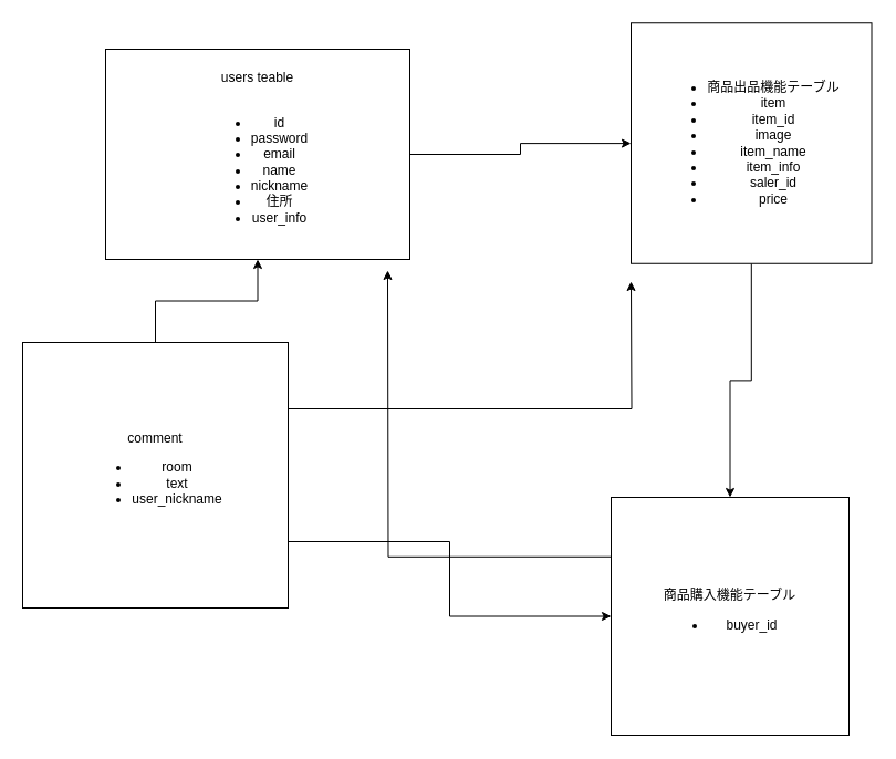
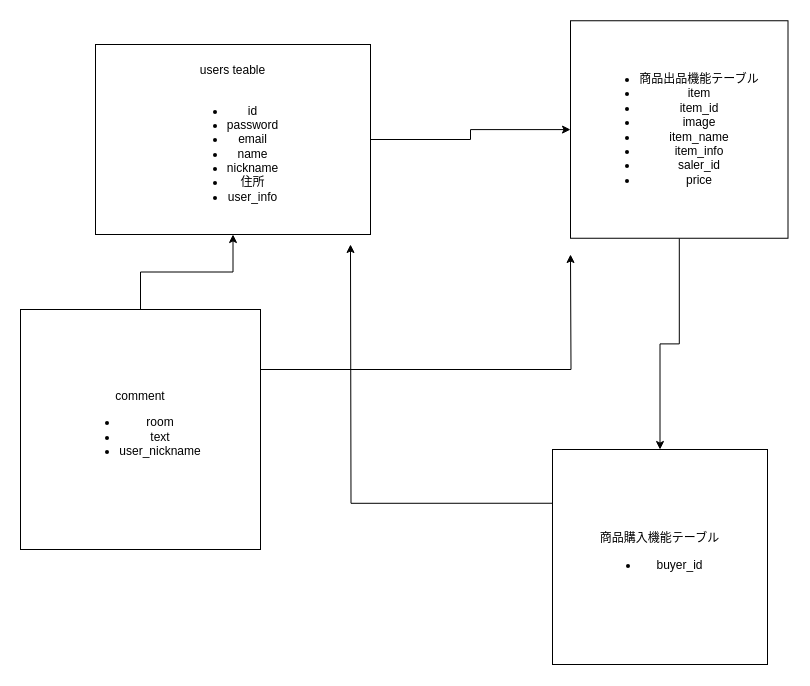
  <mxCell id="0" />
  <mxCell id="1" parent="0" />
  <mxCell id="2" style="edgeStyle=orthogonalEdgeStyle;rounded=0;orthogonalLoop=1;jettySize=auto;html=1;exitX=1;exitY=0.5;exitDx=0;exitDy=0;" edge="1" parent="1" source="3" target="5"><mxGeometry relative="1" as="geometry"><mxPoint x="610" y="129" as="targetPoint" /></mxGeometry></mxCell>
  <mxCell id="3" value="users teable&lt;br&gt;&lt;br&gt;&lt;ul&gt;&lt;li&gt;id&lt;/li&gt;&lt;li&gt;password&lt;/li&gt;&lt;li&gt;email&lt;/li&gt;&lt;li&gt;name&lt;/li&gt;&lt;li&gt;nickname&lt;/li&gt;&lt;li&gt;住所&lt;/li&gt;&lt;li&gt;user_info&lt;/li&gt;&lt;/ul&gt;" style="whiteSpace=wrap;html=1;" vertex="1" parent="1"><mxGeometry x="95" y="44" width="275" height="190" as="geometry" /></mxCell>
  <mxCell id="4" style="edgeStyle=orthogonalEdgeStyle;rounded=0;orthogonalLoop=1;jettySize=auto;html=1;entryX=0.5;entryY=0;entryDx=0;entryDy=0;" edge="1" parent="1" source="5" target="7"><mxGeometry relative="1" as="geometry" /></mxCell>
  <mxCell id="5" value="&lt;ul&gt;&lt;li&gt;&lt;span&gt;商品出品機能テーブル&lt;/span&gt;&lt;/li&gt;&lt;li&gt;&lt;span&gt;item&lt;/span&gt;&lt;/li&gt;&lt;li&gt;&lt;span&gt;item_id&lt;/span&gt;&lt;/li&gt;&lt;li&gt;&lt;span&gt;image&lt;/span&gt;&lt;/li&gt;&lt;li&gt;&lt;span&gt;item_name&lt;/span&gt;&lt;/li&gt;&lt;li&gt;&lt;span&gt;item_info&lt;/span&gt;&lt;/li&gt;&lt;li&gt;&lt;span&gt;saler_id&lt;/span&gt;&lt;/li&gt;&lt;li&gt;&lt;span&gt;price&lt;/span&gt;&lt;/li&gt;&lt;/ul&gt;" style="whiteSpace=wrap;html=1;aspect=fixed;align=center;" vertex="1" parent="1"><mxGeometry x="570" y="20.25" width="217.5" height="217.5" as="geometry" /></mxCell>
  <mxCell id="6" style="edgeStyle=orthogonalEdgeStyle;rounded=0;orthogonalLoop=1;jettySize=auto;html=1;exitX=0;exitY=0.25;exitDx=0;exitDy=0;" edge="1" parent="1" source="7"><mxGeometry relative="1" as="geometry"><mxPoint x="350" y="244" as="targetPoint" /></mxGeometry></mxCell>
  <mxCell id="7" value="商品購入機能テーブル&lt;br&gt;&lt;ul&gt;&lt;li&gt;buyer_id&lt;/li&gt;&lt;/ul&gt;" style="whiteSpace=wrap;html=1;aspect=fixed;align=center;" vertex="1" parent="1"><mxGeometry x="552" y="449" width="215" height="215" as="geometry" /></mxCell>
  <mxCell id="8" style="edgeStyle=orthogonalEdgeStyle;rounded=0;orthogonalLoop=1;jettySize=auto;html=1;exitX=1;exitY=0.25;exitDx=0;exitDy=0;" edge="1" parent="1" source="11"><mxGeometry relative="1" as="geometry"><mxPoint x="570" y="254" as="targetPoint" /></mxGeometry></mxCell>
  <mxCell id="9" style="edgeStyle=orthogonalEdgeStyle;rounded=0;orthogonalLoop=1;jettySize=auto;html=1;exitX=0.5;exitY=0;exitDx=0;exitDy=0;entryX=0.5;entryY=1;entryDx=0;entryDy=0;" edge="1" parent="1" source="11" target="3"><mxGeometry relative="1" as="geometry" /></mxCell>
- <mxCell id="10" style="edgeStyle=orthogonalEdgeStyle;rounded=0;orthogonalLoop=1;jettySize=auto;html=1;exitX=1;exitY=0.75;exitDx=0;exitDy=0;" edge="1" parent="1" source="11" target="7"><mxGeometry relative="1" as="geometry" /></mxCell>
  <mxCell id="11" value="comment&lt;br&gt;&lt;ul&gt;&lt;li&gt;room&lt;/li&gt;&lt;li&gt;text&lt;/li&gt;&lt;li&gt;user_nickname&lt;/li&gt;&lt;/ul&gt;" style="whiteSpace=wrap;html=1;aspect=fixed;align=center;" vertex="1" parent="1"><mxGeometry x="20" y="309" width="240" height="240" as="geometry" /></mxCell>
